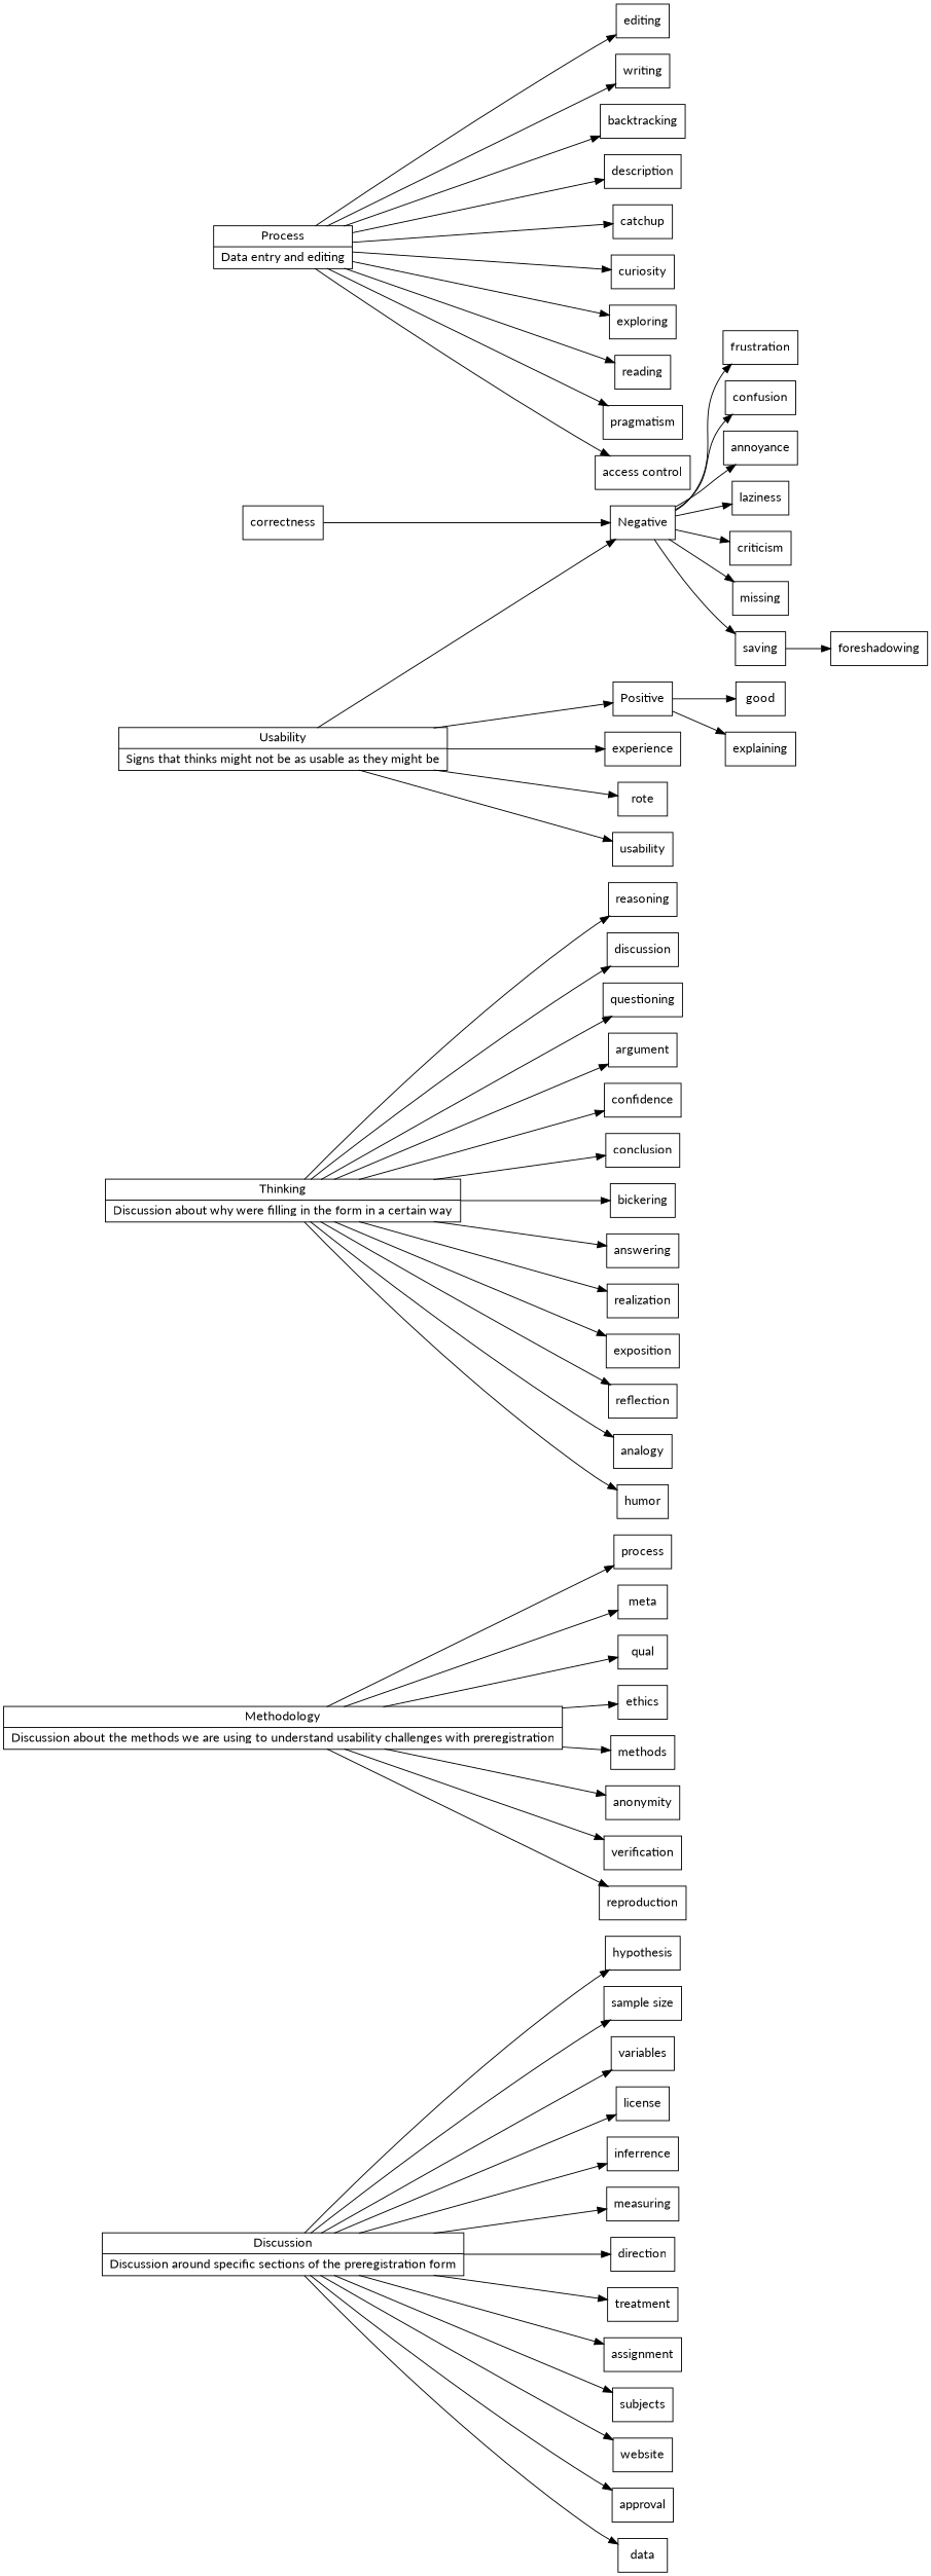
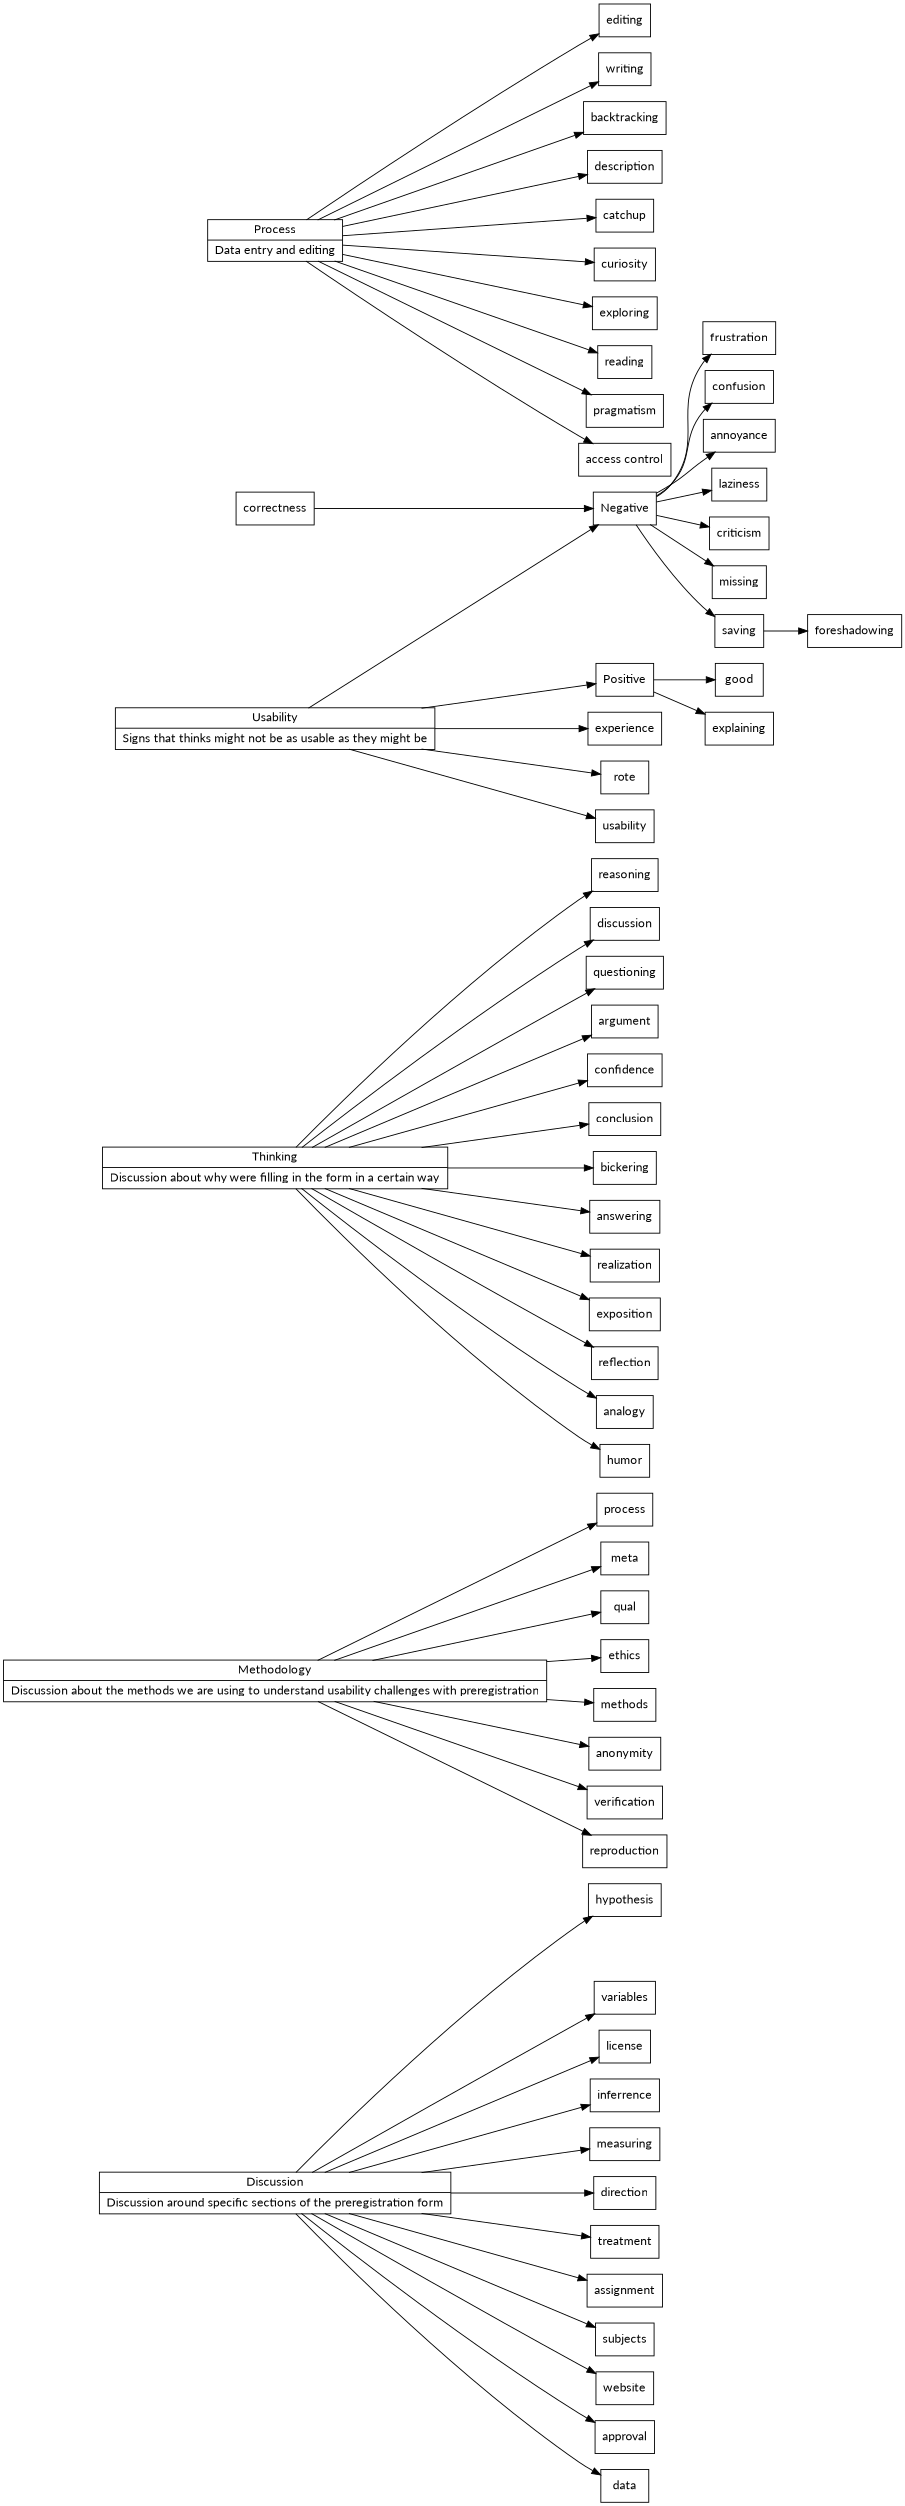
  digraph {
    fontname=Lato
    rankdir=LR
    node [fontname=Lato shape=record]
    edge [fontname=Lato]
    n1 [label="Discussion|Discussion around specific sections of the preregistration form"]
    hypothesis
-   "sample size"
    variables
    license
    inferrence
    measuring
    direction
    treatment
    assignment
    subjects
    website
    approval
    data
    n15 [label="Methodology|Discussion about the methods we are using to understand usability challenges with preregistration"]
    process
    meta
    qual
    ethics
    methods
    anonymity
    verification
    reproduction
    n24 [label="Thinking|Discussion about why were filling in the form in a certain way"]
    reasoning
    discussion
    questioning
    argument
    confidence
    conclusion
    bickering
    answering
    realization
    exposition
    reflection
    analogy
    humor
    n38 [label="Usability|Signs that thinks might not be as usable as they might be"]
    Negative
    Positive
    experience
    rote
    usability
    frustration
    confusion
    annoyance
    laziness
    criticism
    missing
    saving
    good
    explaining
    correctness
    foreshadowing
    n55 [label="Process|Data entry and editing"]
    editing
    writing
    backtracking
    description
    catchup
    curiosity
    exploring
    reading
    pragmatism
    "access control"
    n1 -> hypothesis
-   n1 -> "sample size"
    n1 -> variables
    n1 -> license
    n1 -> inferrence
    n1 -> measuring
    n1 -> direction
    n1 -> treatment
    n1 -> assignment
    n1 -> subjects
    n1 -> website
    n1 -> approval
    n1 -> data
    n15 -> process
    n15 -> meta
    n15 -> qual
    n15 -> ethics
    n15 -> methods
    n15 -> anonymity
    n15 -> verification
    n15 -> reproduction
    n24 -> reasoning
    n24 -> discussion
    n24 -> questioning
    n24 -> argument
    n24 -> confidence
    n24 -> conclusion
    n24 -> bickering
    n24 -> answering
    n24 -> realization
    n24 -> exposition
    n24 -> reflection
    n24 -> analogy
    n24 -> humor
    n38 -> Negative
    n38 -> Positive
    n38 -> experience
    n38 -> rote
    n38 -> usability
    Negative -> frustration
    Negative -> confusion
    Negative -> annoyance
    Negative -> laziness
    Negative -> criticism
    Negative -> missing
    Negative -> saving
    Positive -> good
    Positive -> explaining
    saving -> foreshadowing
    correctness -> Negative
    n55 -> editing
    n55 -> writing
    n55 -> backtracking
    n55 -> description
    n55 -> catchup
    n55 -> curiosity
    n55 -> exploring
    n55 -> reading
    n55 -> pragmatism
    n55 -> "access control"
  }
